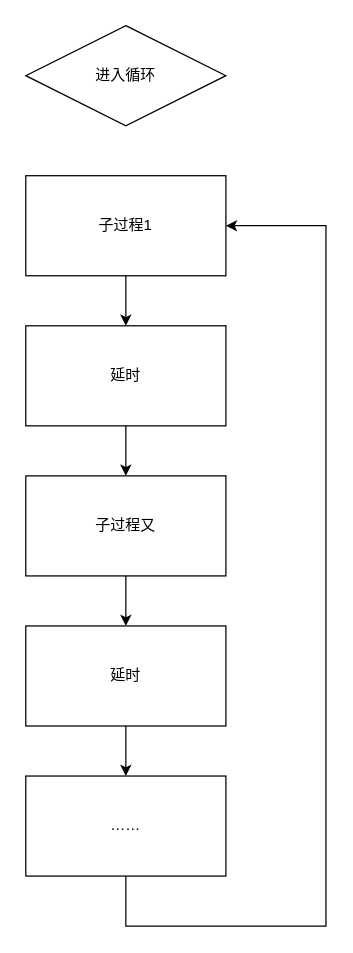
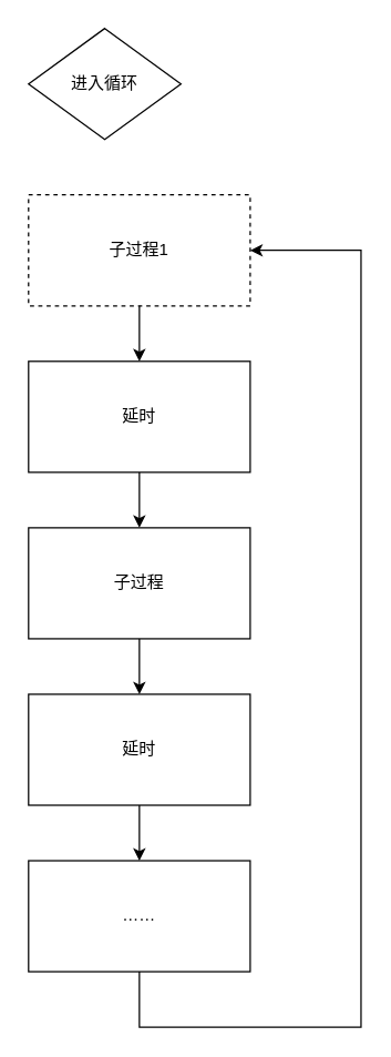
  <mxCell id="0" />
  <mxCell id="1" parent="0" />
  <mxCell id="2" value="……" style="whiteSpace=wrap;html=1;" vertex="1" parent="1"><mxGeometry x="20" y="620" width="160" height="80" as="geometry" /></mxCell>
- <mxCell id="3" value="子过程1" style="rounded=0;whiteSpace=wrap;html=1;" vertex="1" parent="1"><mxGeometry x="20" y="140" width="160" height="80" as="geometry" /></mxCell>
- <mxCell id="4" value="进入循环" style="rhombus;whiteSpace=wrap;html=1;" vertex="1" parent="1"><mxGeometry x="20" y="20" width="160" height="80" as="geometry" /></mxCell>
+ <mxCell id="3" value="子过程1" style="rounded=0;whiteSpace=wrap;html=1;dashed=1;" vertex="1" parent="1"><mxGeometry x="20" y="140" width="160" height="80" as="geometry" /></mxCell>
+ <mxCell id="4" value="进入循环" style="rhombus;whiteSpace=wrap;html=1;" vertex="1" parent="1"><mxGeometry x="20" y="20" width="110" height="80" as="geometry" /></mxCell>
  <mxCell id="5" value="" style="edgeStyle=orthogonalEdgeStyle;rounded=0;orthogonalLoop=1;jettySize=auto;html=1;" edge="1" parent="1" source="6" target="8"><mxGeometry relative="1" as="geometry" /></mxCell>
  <mxCell id="6" value="延时" style="rounded=0;whiteSpace=wrap;html=1;" vertex="1" parent="1"><mxGeometry x="20" y="260" width="160" height="80" as="geometry" /></mxCell>
  <mxCell id="7" value="" style="edgeStyle=orthogonalEdgeStyle;rounded=0;orthogonalLoop=1;jettySize=auto;html=1;" edge="1" parent="1" source="8" target="11"><mxGeometry relative="1" as="geometry" /></mxCell>
- <mxCell id="8" value="子过程又" style="whiteSpace=wrap;html=1;" vertex="1" parent="1"><mxGeometry x="20" y="380" width="160" height="80" as="geometry" /></mxCell>
+ <mxCell id="8" value="子过程" style="whiteSpace=wrap;html=1;" vertex="1" parent="1"><mxGeometry x="20" y="380" width="160" height="80" as="geometry" /></mxCell>
  <mxCell id="9" style="edgeStyle=orthogonalEdgeStyle;rounded=0;orthogonalLoop=1;jettySize=auto;html=1;entryX=1;entryY=0.5;entryDx=0;entryDy=0;exitX=0.5;exitY=1;exitDx=0;exitDy=0;" edge="1" parent="1" source="2" target="3"><mxGeometry relative="1" as="geometry"><mxPoint x="100" y="620" as="targetPoint" /><mxPoint x="300" y="750" as="sourcePoint" /><Array as="points"><mxPoint x="100" y="740" /><mxPoint x="260" y="740" /><mxPoint x="260" y="180" /></Array></mxGeometry></mxCell>
  <mxCell id="10" value="" style="edgeStyle=orthogonalEdgeStyle;rounded=0;orthogonalLoop=1;jettySize=auto;html=1;" edge="1" parent="1" source="11" target="2"><mxGeometry relative="1" as="geometry" /></mxCell>
  <mxCell id="11" value="延时" style="whiteSpace=wrap;html=1;" vertex="1" parent="1"><mxGeometry x="20" y="500" width="160" height="80" as="geometry" /></mxCell>
  <mxCell id="12" value="" style="endArrow=classic;html=1;exitX=0.5;exitY=1;exitDx=0;exitDy=0;entryX=0.5;entryY=0;entryDx=0;entryDy=0;" edge="1" parent="1" source="3" target="6"><mxGeometry width="50" height="50" relative="1" as="geometry"><mxPoint x="220" y="440" as="sourcePoint" /><mxPoint x="270" y="390" as="targetPoint" /></mxGeometry></mxCell>
